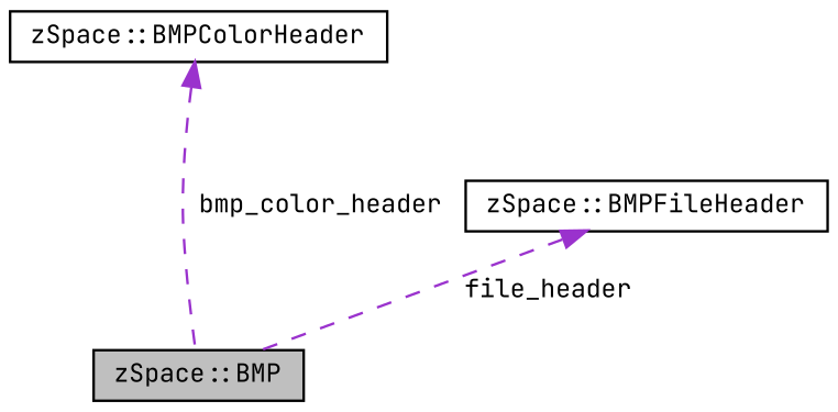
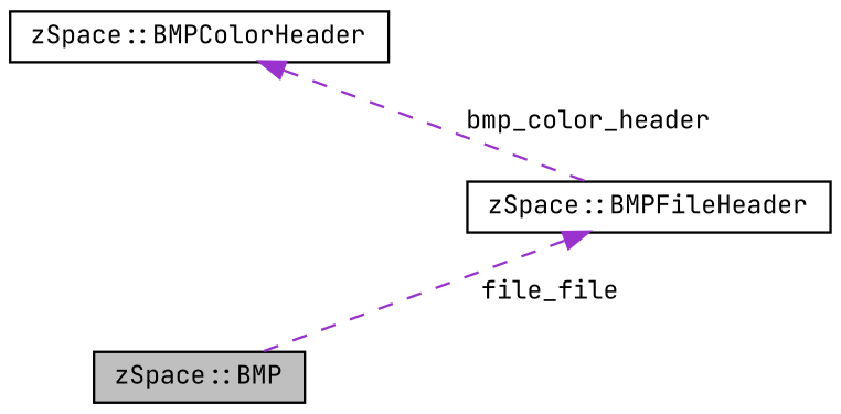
  digraph {
    fontname="JetBrains Mono"
    node [color=black fillcolor=white fontname="JetBrains Mono" fontsize=10 shape=record style=filled]
    edge [color=darkorchid3 dir=back fontname="JetBrains Mono" fontsize=10 labelfontname=Helvetica labelfontsize=10 style=dashed]
    n1 [fillcolor=grey75 fontcolor=black height=0.2 label="zSpace::BMP" width=0.4]
    n2 [height=0.2 label="zSpace::BMPColorHeader" width=0.4]
    n3 [height=0.2 label="zSpace::BMPFileHeader" width=0.4]
-   n2 -> n1 [label=" bmp_color_header"]
-   n3 -> n1 [label=" file_header"]
+   n2 -> n3 [label=" bmp_color_header"]
+   n3 -> n1 [label=" file_file"]
  }
